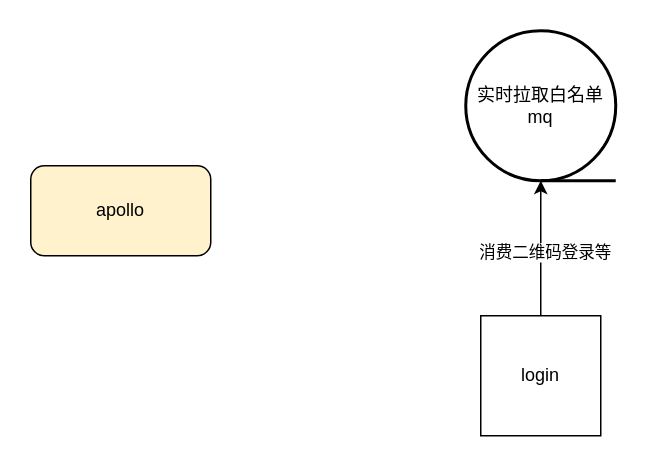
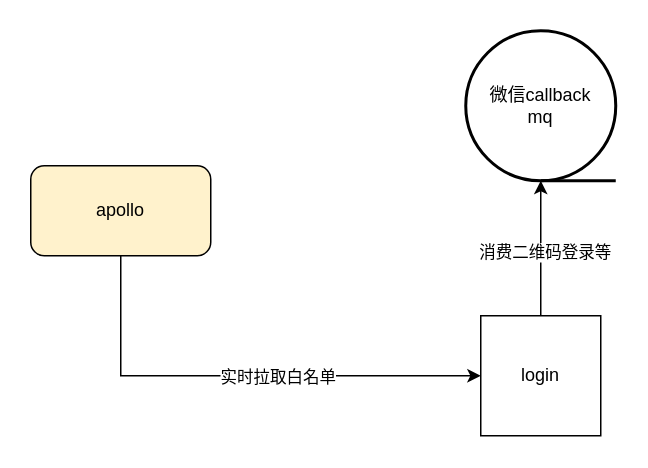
  <mxCell id="0" />
  <mxCell id="1" parent="0" />
  <mxCell id="2" style="edgeStyle=orthogonalEdgeStyle;rounded=0;orthogonalLoop=1;jettySize=auto;html=1;exitX=0.5;exitY=0;exitDx=0;exitDy=0;entryX=0.5;entryY=1;entryDx=0;entryDy=0;entryPerimeter=0;" edge="1" parent="1" source="4" target="8"><mxGeometry relative="1" as="geometry" /></mxCell>
  <mxCell id="3" value="消费二维码登录等" style="edgeLabel;html=1;align=center;verticalAlign=middle;resizable=0;points=[];" vertex="1" connectable="0" parent="2"><mxGeometry x="-0.044" y="-2" relative="1" as="geometry"><mxPoint as="offset" /></mxGeometry></mxCell>
  <mxCell id="4" value="login" style="whiteSpace=wrap;html=1;aspect=fixed;" vertex="1" parent="1"><mxGeometry x="320" y="210" width="80" height="80" as="geometry" /></mxCell>
+ <mxCell id="5" style="edgeStyle=orthogonalEdgeStyle;rounded=0;orthogonalLoop=1;jettySize=auto;html=1;exitX=0.5;exitY=1;exitDx=0;exitDy=0;entryX=0;entryY=0.5;entryDx=0;entryDy=0;" edge="1" parent="1" source="7" target="4"><mxGeometry relative="1" as="geometry" /></mxCell>
+ <mxCell id="6" value="实时拉取白名单" style="edgeLabel;html=1;align=center;verticalAlign=middle;resizable=0;points=[];" vertex="1" connectable="0" parent="5"><mxGeometry x="0.15" relative="1" as="geometry"><mxPoint as="offset" /></mxGeometry></mxCell>
  <mxCell id="7" value="apollo" style="rounded=1;whiteSpace=wrap;html=1;fillColor=#fff2cc;" vertex="1" parent="1"><mxGeometry x="20" y="110" width="120" height="60" as="geometry" /></mxCell>
- <mxCell id="8" value="实时拉取白名单&lt;br&gt;mq" style="strokeWidth=2;html=1;shape=mxgraph.flowchart.sequential_data;whiteSpace=wrap;" vertex="1" parent="1"><mxGeometry x="310" y="20" width="100" height="100" as="geometry" /></mxCell>
+ <mxCell id="8" value="微信callback&lt;br&gt;mq" style="strokeWidth=2;html=1;shape=mxgraph.flowchart.sequential_data;whiteSpace=wrap;" vertex="1" parent="1"><mxGeometry x="310" y="20" width="100" height="100" as="geometry" /></mxCell>
